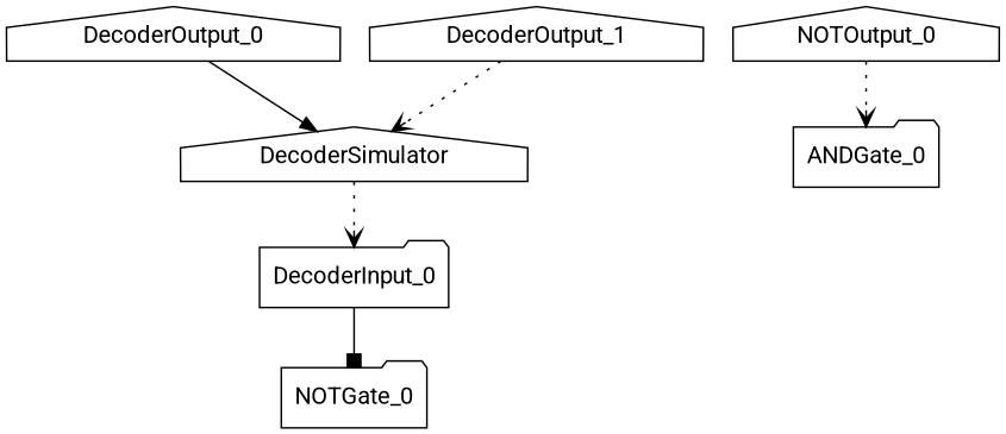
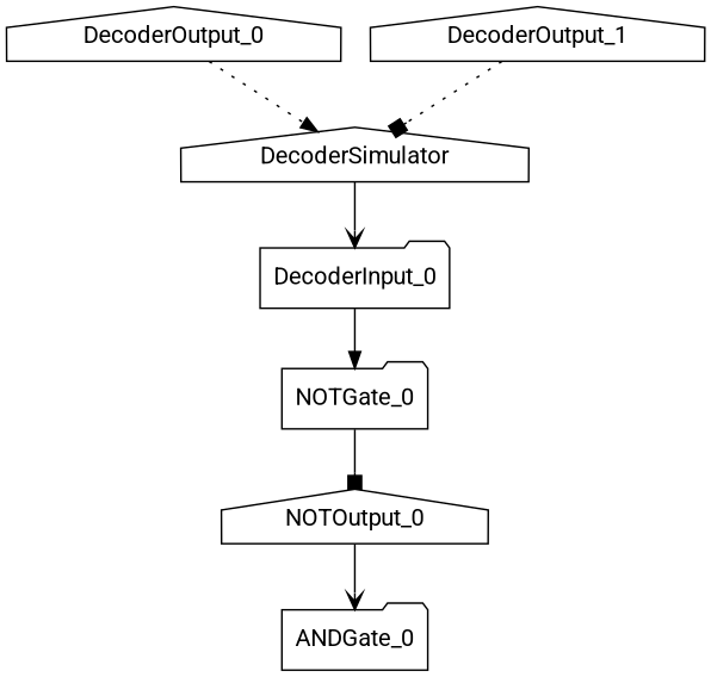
  digraph {
    fontname=Roboto
    node [fontname=Roboto shape=house]
    edge [arrowhead=normal fontname=Roboto]
    DecoderInput_0 [shape=folder]
    NOTGate_0 [shape=folder]
    NOTOutput_0
    ANDGate_0 [shape=folder]
    DecoderOutput_0
    DecoderSimulator
    DecoderOutput_1
-   DecoderInput_0 -> NOTGate_0 [arrowhead=box]
-   NOTOutput_0 -> ANDGate_0 [arrowhead=vee style=dotted]
-   DecoderOutput_0 -> DecoderSimulator [style=solid]
-   DecoderSimulator -> DecoderInput_0 [arrowhead=vee style=dotted]
-   DecoderOutput_1 -> DecoderSimulator [arrowhead=vee style=dotted]
+   DecoderInput_0 -> NOTGate_0
+   NOTGate_0 -> NOTOutput_0 [arrowhead=box]
+   NOTOutput_0 -> ANDGate_0 [arrowhead=vee]
+   DecoderOutput_0 -> DecoderSimulator [style=dotted]
+   DecoderSimulator -> DecoderInput_0 [arrowhead=vee]
+   DecoderOutput_1 -> DecoderSimulator [arrowhead=box style=dotted]
  }
